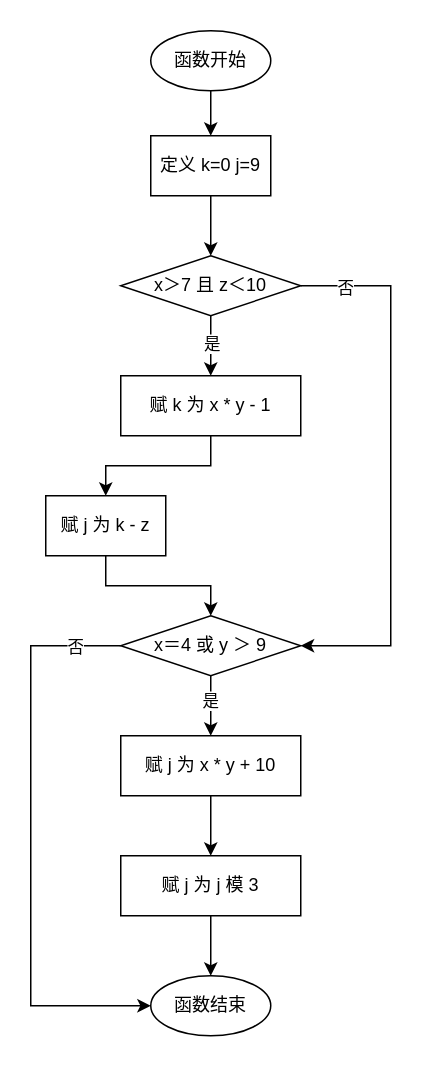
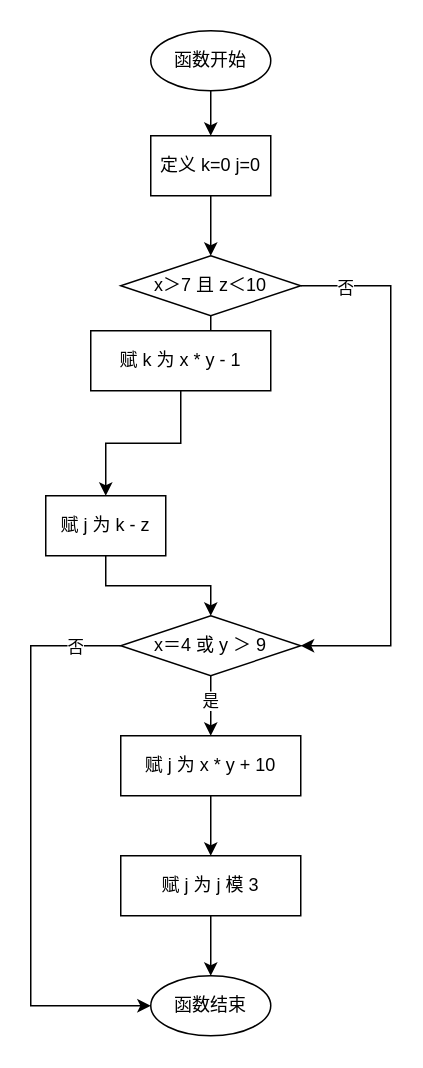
  <mxCell id="0" />
  <mxCell id="1" parent="0" />
  <mxCell id="2" value="" style="edgeStyle=orthogonalEdgeStyle;rounded=0;orthogonalLoop=1;jettySize=auto;html=1;" edge="1" parent="1" source="3" target="6"><mxGeometry relative="1" as="geometry" /></mxCell>
  <mxCell id="3" value="函数开始" style="ellipse;whiteSpace=wrap;html=1;" vertex="1" parent="1"><mxGeometry x="100" y="20" width="80" height="40" as="geometry" /></mxCell>
  <mxCell id="4" value="函数结束" style="ellipse;whiteSpace=wrap;html=1;" vertex="1" parent="1"><mxGeometry x="100" y="650" width="80" height="40" as="geometry" /></mxCell>
  <mxCell id="5" value="" style="edgeStyle=orthogonalEdgeStyle;rounded=0;orthogonalLoop=1;jettySize=auto;html=1;" edge="1" parent="1" source="6" target="11"><mxGeometry relative="1" as="geometry" /></mxCell>
- <mxCell id="6" value="定义 k=0 j=9" style="rounded=0;whiteSpace=wrap;html=1;" vertex="1" parent="1"><mxGeometry x="100" y="90" width="80" height="40" as="geometry" /></mxCell>
+ <mxCell id="6" value="定义 k=0 j=0" style="rounded=0;whiteSpace=wrap;html=1;" vertex="1" parent="1"><mxGeometry x="100" y="90" width="80" height="40" as="geometry" /></mxCell>
  <mxCell id="7" value="" style="edgeStyle=orthogonalEdgeStyle;rounded=0;orthogonalLoop=1;jettySize=auto;html=1;" edge="1" parent="1" source="11" target="13"><mxGeometry relative="1" as="geometry" /></mxCell>
  <mxCell id="8" value="是" style="edgeLabel;html=1;align=center;verticalAlign=middle;resizable=0;points=[];" vertex="1" connectable="0" parent="7"><mxGeometry x="-0.118" relative="1" as="geometry"><mxPoint as="offset" /></mxGeometry></mxCell>
  <mxCell id="9" style="edgeStyle=orthogonalEdgeStyle;rounded=0;orthogonalLoop=1;jettySize=auto;html=1;entryX=1;entryY=0.5;entryDx=0;entryDy=0;" edge="1" parent="1" source="11" target="20"><mxGeometry relative="1" as="geometry"><Array as="points"><mxPoint x="260" y="190" /><mxPoint x="260" y="430" /></Array></mxGeometry></mxCell>
  <mxCell id="10" value="否" style="edgeLabel;html=1;align=center;verticalAlign=middle;resizable=0;points=[];" vertex="1" connectable="0" parent="9"><mxGeometry x="-0.838" y="-1" relative="1" as="geometry"><mxPoint as="offset" /></mxGeometry></mxCell>
  <mxCell id="11" value="x＞7 且 z＜10" style="rhombus;whiteSpace=wrap;html=1;" vertex="1" parent="1"><mxGeometry x="80" y="170" width="120" height="40" as="geometry" /></mxCell>
  <mxCell id="12" value="" style="edgeStyle=orthogonalEdgeStyle;rounded=0;orthogonalLoop=1;jettySize=auto;html=1;" edge="1" parent="1" source="13" target="15"><mxGeometry relative="1" as="geometry" /></mxCell>
- <mxCell id="13" value="赋 k 为 x * y - 1" style="rounded=0;whiteSpace=wrap;html=1;" vertex="1" parent="1"><mxGeometry x="80" y="250" width="120" height="40" as="geometry" /></mxCell>
+ <mxCell id="13" value="赋 k 为 x * y - 1" style="rounded=0;whiteSpace=wrap;html=1;" vertex="1" parent="1"><mxGeometry x="60" y="220" width="120" height="40" as="geometry" /></mxCell>
  <mxCell id="14" value="" style="edgeStyle=orthogonalEdgeStyle;rounded=0;orthogonalLoop=1;jettySize=auto;html=1;" edge="1" parent="1" source="15" target="20"><mxGeometry relative="1" as="geometry" /></mxCell>
  <mxCell id="15" value="赋 j 为 k - z" style="rounded=0;whiteSpace=wrap;html=1;" vertex="1" parent="1"><mxGeometry x="30" y="330" width="80" height="40" as="geometry" /></mxCell>
  <mxCell id="16" value="" style="edgeStyle=orthogonalEdgeStyle;rounded=0;orthogonalLoop=1;jettySize=auto;html=1;" edge="1" parent="1" source="20" target="22"><mxGeometry relative="1" as="geometry" /></mxCell>
  <mxCell id="17" value="是" style="edgeLabel;html=1;align=center;verticalAlign=middle;resizable=0;points=[];" vertex="1" connectable="0" parent="16"><mxGeometry x="-0.194" y="-1" relative="1" as="geometry"><mxPoint as="offset" /></mxGeometry></mxCell>
  <mxCell id="18" style="edgeStyle=orthogonalEdgeStyle;rounded=0;orthogonalLoop=1;jettySize=auto;html=1;entryX=0;entryY=0.5;entryDx=0;entryDy=0;" edge="1" parent="1" source="20" target="4"><mxGeometry relative="1" as="geometry"><Array as="points"><mxPoint x="20" y="430" /><mxPoint x="20" y="670" /></Array></mxGeometry></mxCell>
  <mxCell id="19" value="否" style="edgeLabel;html=1;align=center;verticalAlign=middle;resizable=0;points=[];" vertex="1" connectable="0" parent="18"><mxGeometry x="-0.836" relative="1" as="geometry"><mxPoint as="offset" /></mxGeometry></mxCell>
  <mxCell id="20" value="x＝4 或 y ＞ 9" style="rhombus;whiteSpace=wrap;html=1;" vertex="1" parent="1"><mxGeometry x="80" y="410" width="120" height="40" as="geometry" /></mxCell>
  <mxCell id="21" value="" style="edgeStyle=orthogonalEdgeStyle;rounded=0;orthogonalLoop=1;jettySize=auto;html=1;" edge="1" parent="1" source="22" target="24"><mxGeometry relative="1" as="geometry" /></mxCell>
  <mxCell id="22" value="赋 j 为 x * y + 10" style="rounded=0;whiteSpace=wrap;html=1;" vertex="1" parent="1"><mxGeometry x="80" y="490" width="120" height="40" as="geometry" /></mxCell>
  <mxCell id="23" value="" style="edgeStyle=orthogonalEdgeStyle;rounded=0;orthogonalLoop=1;jettySize=auto;html=1;" edge="1" parent="1" source="24" target="4"><mxGeometry relative="1" as="geometry" /></mxCell>
  <mxCell id="24" value="赋 j 为 j 模 3" style="rounded=0;whiteSpace=wrap;html=1;" vertex="1" parent="1"><mxGeometry x="80" y="570" width="120" height="40" as="geometry" /></mxCell>
